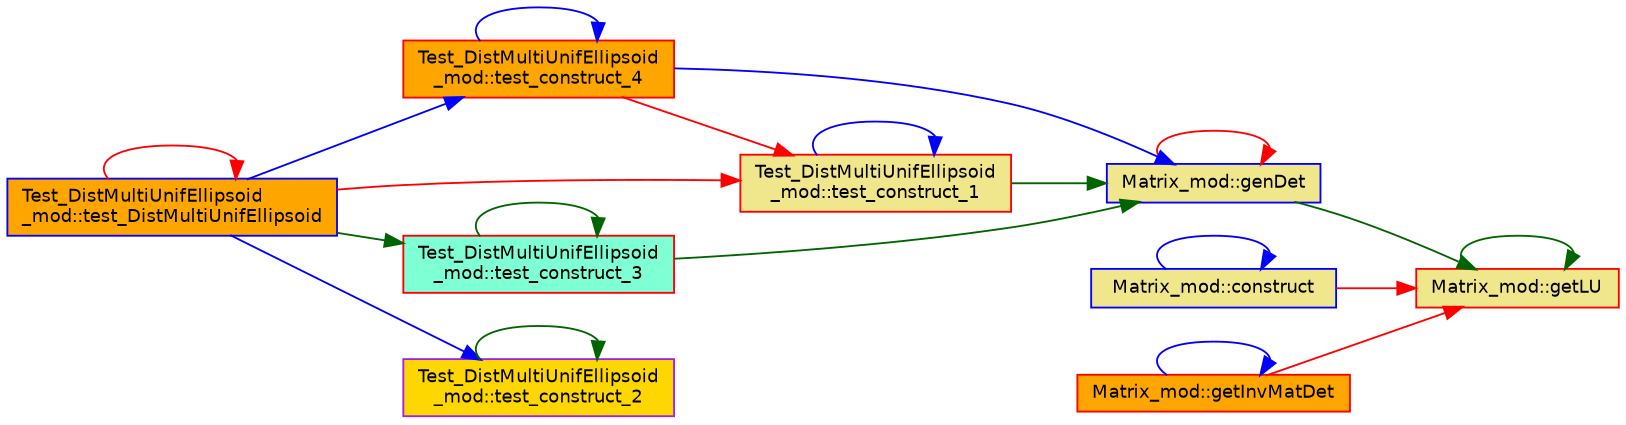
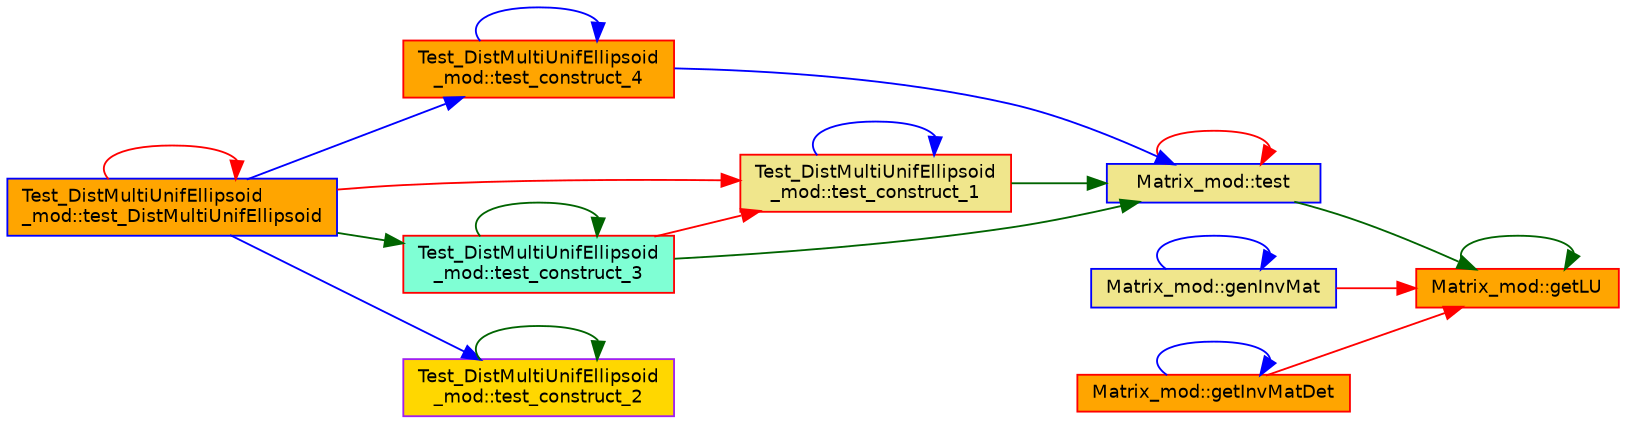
  digraph {
    rankdir=RL
    node [color=red fillcolor=orange fontname=Helvetica fontsize=10 shape=record style=filled]
    edge [color=darkgreen dir=back fontname=Helvetica fontsize=10 labelfontname=Helvetica labelfontsize=10 style=solid]
-   n1 [fillcolor=khaki fontcolor=black height=0.2 label="Matrix_mod::getLU" width=0.4]
-   n2 [color=blue fillcolor=khaki height=0.2 label="Matrix_mod::genDet" width=0.4]
-   n3 [color=blue fillcolor=khaki height=0.2 label="Matrix_mod::construct" width=0.4]
+   n1 [fontcolor=black height=0.2 label="Matrix_mod::getLU" width=0.4]
+   n2 [color=blue fillcolor=khaki height=0.2 label="Matrix_mod::test" width=0.4]
+   n3 [color=blue fillcolor=khaki height=0.2 label="Matrix_mod::genInvMat" width=0.4]
    n4 [height=0.2 label="Matrix_mod::getInvMatDet" width=0.4]
    n5 [fillcolor=khaki height=0.2 label="Test_DistMultiUnifEllipsoid\l_mod::test_construct_1" width=0.4]
    n6 [height=0.2 label="Test_DistMultiUnifEllipsoid\l_mod::test_construct_4" width=0.4]
    n7 [fillcolor=aquamarine height=0.2 label="Test_DistMultiUnifEllipsoid\l_mod::test_construct_3" width=0.4]
    n8 [color=blue height=0.2 label="Test_DistMultiUnifEllipsoid\l_mod::test_DistMultiUnifEllipsoid" width=0.4]
    n9 [color=purple fillcolor=gold height=0.2 label="Test_DistMultiUnifEllipsoid\l_mod::test_construct_2" width=0.4]
    n1 -> n1
    n1 -> n2
    n1 -> n3 [color=red]
    n1 -> n4 [color=red]
    n2 -> n2 [color=red]
    n2 -> n5
    n2 -> n6 [color=blue]
    n2 -> n7
    n3 -> n3 [color=blue]
    n4 -> n4 [color=blue]
    n5 -> n5 [color=blue]
-   n5 -> n6 [color=red]
+   n5 -> n7 [color=red]
    n5 -> n8 [color=red]
    n6 -> n6 [color=blue]
    n6 -> n8 [color=blue]
    n7 -> n7
    n7 -> n8
    n8 -> n8 [color=red]
    n9 -> n8 [color=blue]
    n9 -> n9
  }
